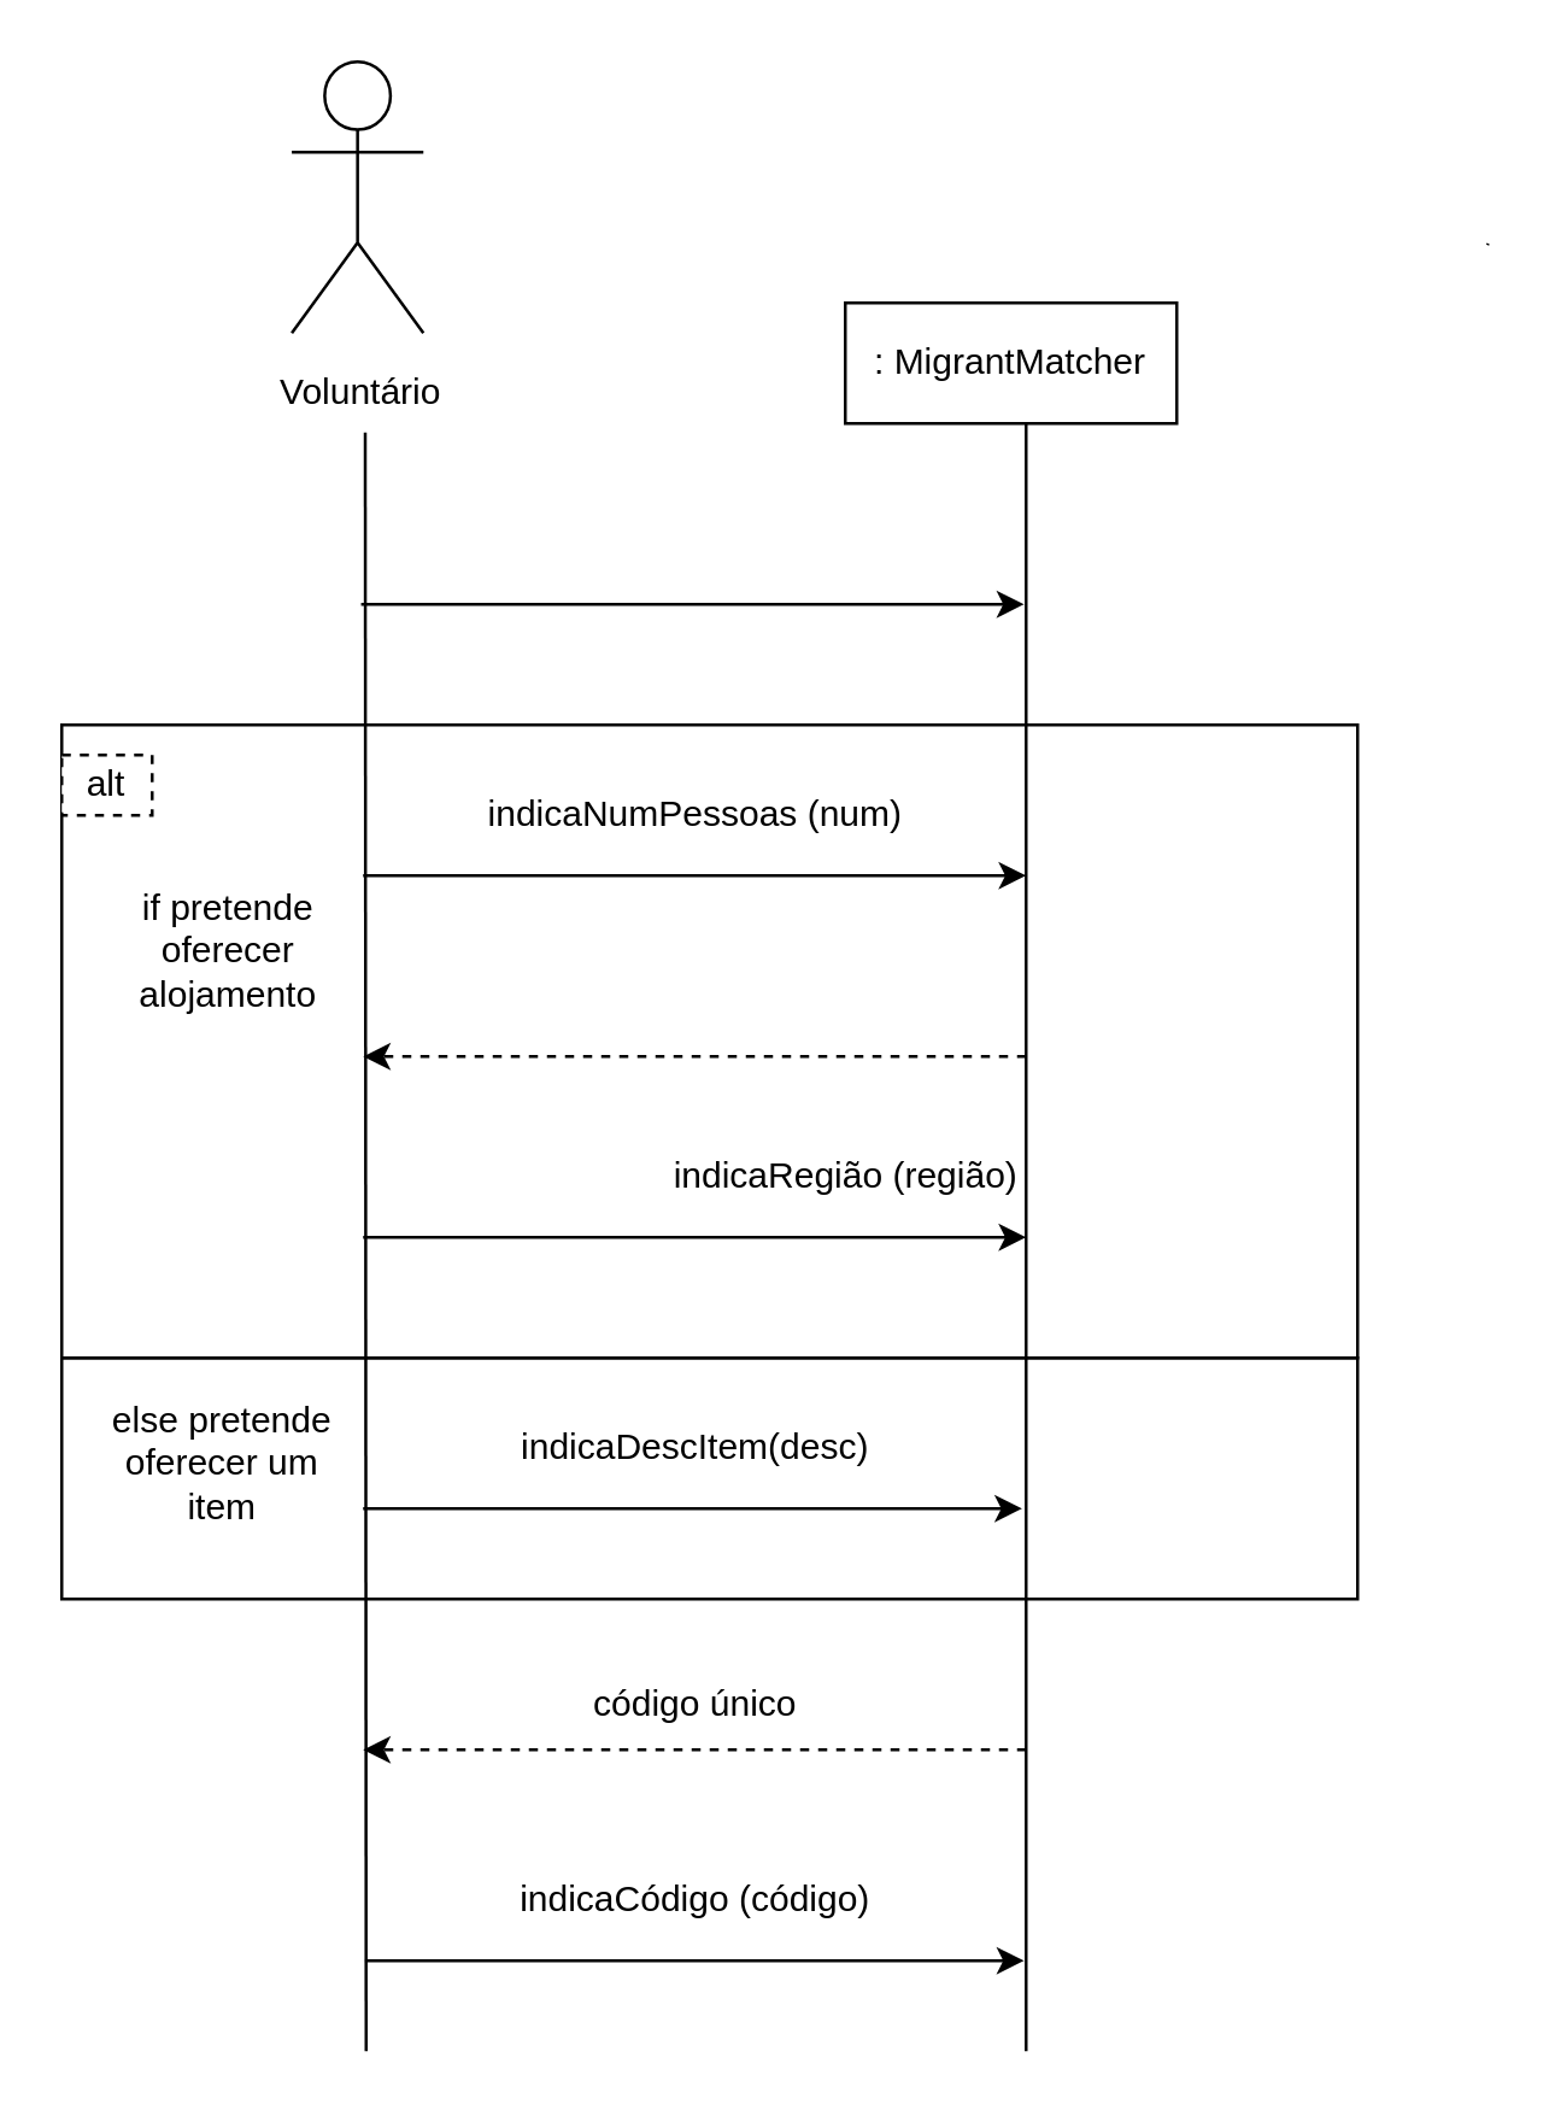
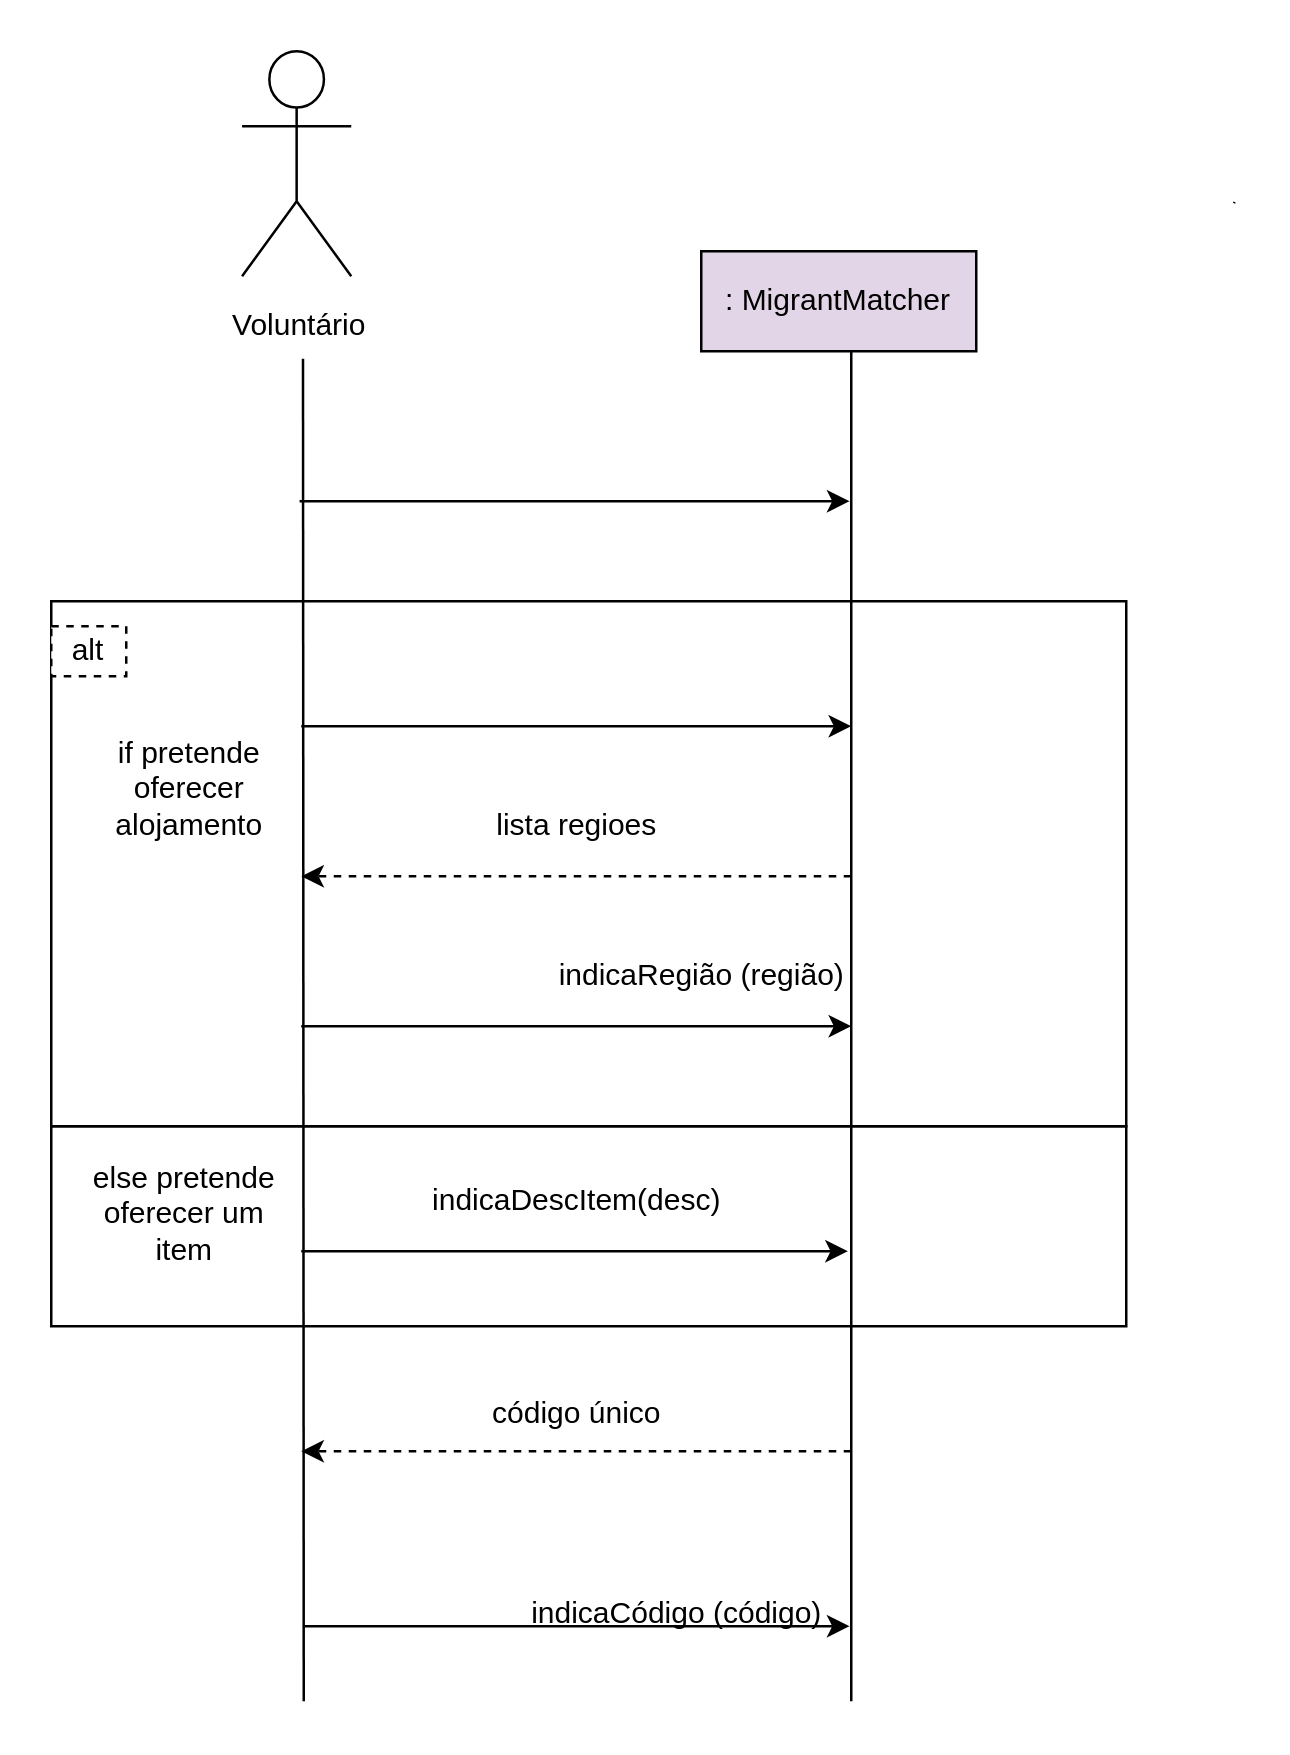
  <mxCell id="0" />
  <mxCell id="1" parent="0" />
  <mxCell id="2" value="" style="whiteSpace=wrap;html=1;" vertex="1" parent="1"><mxGeometry x="20" y="450" width="430" height="80" as="geometry" /></mxCell>
  <mxCell id="3" value="" style="whiteSpace=wrap;html=1;" vertex="1" parent="1"><mxGeometry x="20" y="240" width="430" height="210" as="geometry" /></mxCell>
  <mxCell id="4" value="" style="shape=stencil(ZY9RDoQgDERP019T6RFcvYeJuDQiGETdvf1CapSsf9NpXzsFalbTLxoUrjH4SR88RAP0AqXYGR04JgXUAjWjD/od/OYGqZc+T2Y1+z1v+AhXI1aIGVP4FesyOgEsuwJ4jBcbTiCJ+9zI1krasv8fL1nyGrU/);fillColor=none;" vertex="1" parent="1"><mxGeometry x="493.111" y="80.333" width="0.222" height="0.444" as="geometry" /></mxCell>
  <mxCell id="5" value="Voluntário" style="text;html=1;resizable=0;autosize=1;align=center;verticalAlign=middle;points=[];fillColor=none;strokeColor=none;rounded=0;" vertex="1" parent="1"><mxGeometry x="83.67" y="120" width="70" height="20" as="geometry" /></mxCell>
- <mxCell id="6" value=": MigrantMatcher" style="whiteSpace=wrap;html=1;" vertex="1" parent="1"><mxGeometry x="280" y="100" width="110" height="40" as="geometry" /></mxCell>
+ <mxCell id="6" value=": MigrantMatcher" style="whiteSpace=wrap;html=1;fillColor=#e1d5e7;" vertex="1" parent="1"><mxGeometry x="280" y="100" width="110" height="40" as="geometry" /></mxCell>
  <mxCell id="7" value="" style="endArrow=none;html=1;entryX=0.529;entryY=1.15;entryDx=0;entryDy=0;entryPerimeter=0;" edge="1" parent="1" target="5"><mxGeometry width="50" height="50" relative="1" as="geometry"><mxPoint x="121" y="680" as="sourcePoint" /><mxPoint x="370" y="180" as="targetPoint" /></mxGeometry></mxCell>
  <mxCell id="8" value="" style="endArrow=none;html=1;entryX=0.529;entryY=1.15;entryDx=0;entryDy=0;entryPerimeter=0;" edge="1" parent="1"><mxGeometry width="50" height="50" relative="1" as="geometry"><mxPoint x="340" y="680" as="sourcePoint" /><mxPoint x="340" y="140" as="targetPoint" /></mxGeometry></mxCell>
  <mxCell id="9" value="" style="endArrow=classic;html=1;" edge="1" parent="1"><mxGeometry width="50" height="50" relative="1" as="geometry"><mxPoint x="119.33" y="200" as="sourcePoint" /><mxPoint x="339.33" y="200" as="targetPoint" /></mxGeometry></mxCell>
  <mxCell id="10" value="" style="endArrow=classic;html=1;" edge="1" parent="1"><mxGeometry width="50" height="50" relative="1" as="geometry"><mxPoint x="120" y="290" as="sourcePoint" /><mxPoint x="340" y="290" as="targetPoint" /></mxGeometry></mxCell>
  <mxCell id="11" value="" style="endArrow=classic;html=1;" edge="1" parent="1"><mxGeometry width="50" height="50" relative="1" as="geometry"><mxPoint x="120" y="410" as="sourcePoint" /><mxPoint x="340" y="410" as="targetPoint" /></mxGeometry></mxCell>
- <mxCell id="12" value="indicaNumPessoas (num)" style="text;html=1;resizable=0;autosize=1;align=center;verticalAlign=middle;points=[];fillColor=none;strokeColor=none;rounded=0;" vertex="1" parent="1"><mxGeometry x="155" y="260" width="150" height="20" as="geometry" /></mxCell>
+ <mxCell id="13" value="lista regioes" style="text;html=1;align=center;verticalAlign=middle;resizable=0;points=[];autosize=1;strokeColor=none;fillColor=none;" vertex="1" parent="1"><mxGeometry x="190" y="320" width="80" height="20" as="geometry" /></mxCell>
  <mxCell id="14" value="indicaRegião (região)" style="text;html=1;align=center;verticalAlign=middle;resizable=0;points=[];autosize=1;strokeColor=none;fillColor=none;" vertex="1" parent="1"><mxGeometry x="215" y="380" width="130" height="20" as="geometry" /></mxCell>
  <mxCell id="15" value="" style="endArrow=classic;html=1;dashed=1;" edge="1" parent="1"><mxGeometry width="50" height="50" relative="1" as="geometry"><mxPoint x="340" y="350" as="sourcePoint" /><mxPoint x="120" y="350" as="targetPoint" /></mxGeometry></mxCell>
  <mxCell id="16" value="alt" style="whiteSpace=wrap;html=1;dashed=1;" vertex="1" parent="1"><mxGeometry x="20" y="250" width="30" height="20" as="geometry" /></mxCell>
  <mxCell id="17" value="if pretende &lt;br&gt;oferecer &lt;br&gt;alojamento" style="text;html=1;resizable=0;autosize=1;align=center;verticalAlign=middle;points=[];fillColor=none;strokeColor=none;rounded=0;" vertex="1" parent="1"><mxGeometry x="40" y="290" width="70" height="50" as="geometry" /></mxCell>
  <mxCell id="18" value="else pretende&lt;br&gt;oferecer um&lt;br&gt;item&lt;br&gt;" style="text;html=1;resizable=0;autosize=1;align=center;verticalAlign=middle;points=[];fillColor=none;strokeColor=none;rounded=0;" vertex="1" parent="1"><mxGeometry x="28" y="460" width="90" height="50" as="geometry" /></mxCell>
  <mxCell id="19" value="" style="endArrow=classic;html=1;" edge="1" parent="1"><mxGeometry width="50" height="50" relative="1" as="geometry"><mxPoint x="120" y="500" as="sourcePoint" /><mxPoint x="338.67" y="500" as="targetPoint" /></mxGeometry></mxCell>
  <mxCell id="20" value="indicaDescItem(desc)" style="text;html=1;resizable=0;autosize=1;align=center;verticalAlign=middle;points=[];fillColor=none;strokeColor=none;rounded=0;" vertex="1" parent="1"><mxGeometry x="165" y="470" width="130" height="20" as="geometry" /></mxCell>
  <mxCell id="21" value="" style="endArrow=classic;html=1;dashed=1;" edge="1" parent="1"><mxGeometry width="50" height="50" relative="1" as="geometry"><mxPoint x="340" y="580" as="sourcePoint" /><mxPoint x="120" y="580" as="targetPoint" /></mxGeometry></mxCell>
  <mxCell id="22" value="código único" style="text;html=1;resizable=0;autosize=1;align=center;verticalAlign=middle;points=[];fillColor=none;strokeColor=none;rounded=0;" vertex="1" parent="1"><mxGeometry x="190" y="555" width="80" height="20" as="geometry" /></mxCell>
  <mxCell id="23" value="" style="endArrow=classic;html=1;" edge="1" parent="1"><mxGeometry width="50" height="50" relative="1" as="geometry"><mxPoint x="120.66" y="650" as="sourcePoint" /><mxPoint x="339.33" y="650" as="targetPoint" /></mxGeometry></mxCell>
- <mxCell id="24" value="indicaCódigo (código)" style="text;html=1;resizable=0;autosize=1;align=center;verticalAlign=middle;points=[];fillColor=none;strokeColor=none;rounded=0;" vertex="1" parent="1"><mxGeometry x="165" y="620" width="130" height="20" as="geometry" /></mxCell>
+ <mxCell id="24" value="indicaCódigo (código)" style="text;html=1;resizable=0;autosize=1;align=center;verticalAlign=middle;points=[];fillColor=none;strokeColor=none;rounded=0;" vertex="1" parent="1"><mxGeometry x="205" y="635" width="130" height="20" as="geometry" /></mxCell>
  <mxCell id="25" value="" style="shape=umlActor;verticalLabelPosition=bottom;verticalAlign=top;html=1;outlineConnect=0;" vertex="1" parent="1"><mxGeometry x="96.33" y="20" width="43.67" height="90" as="geometry" /></mxCell>
